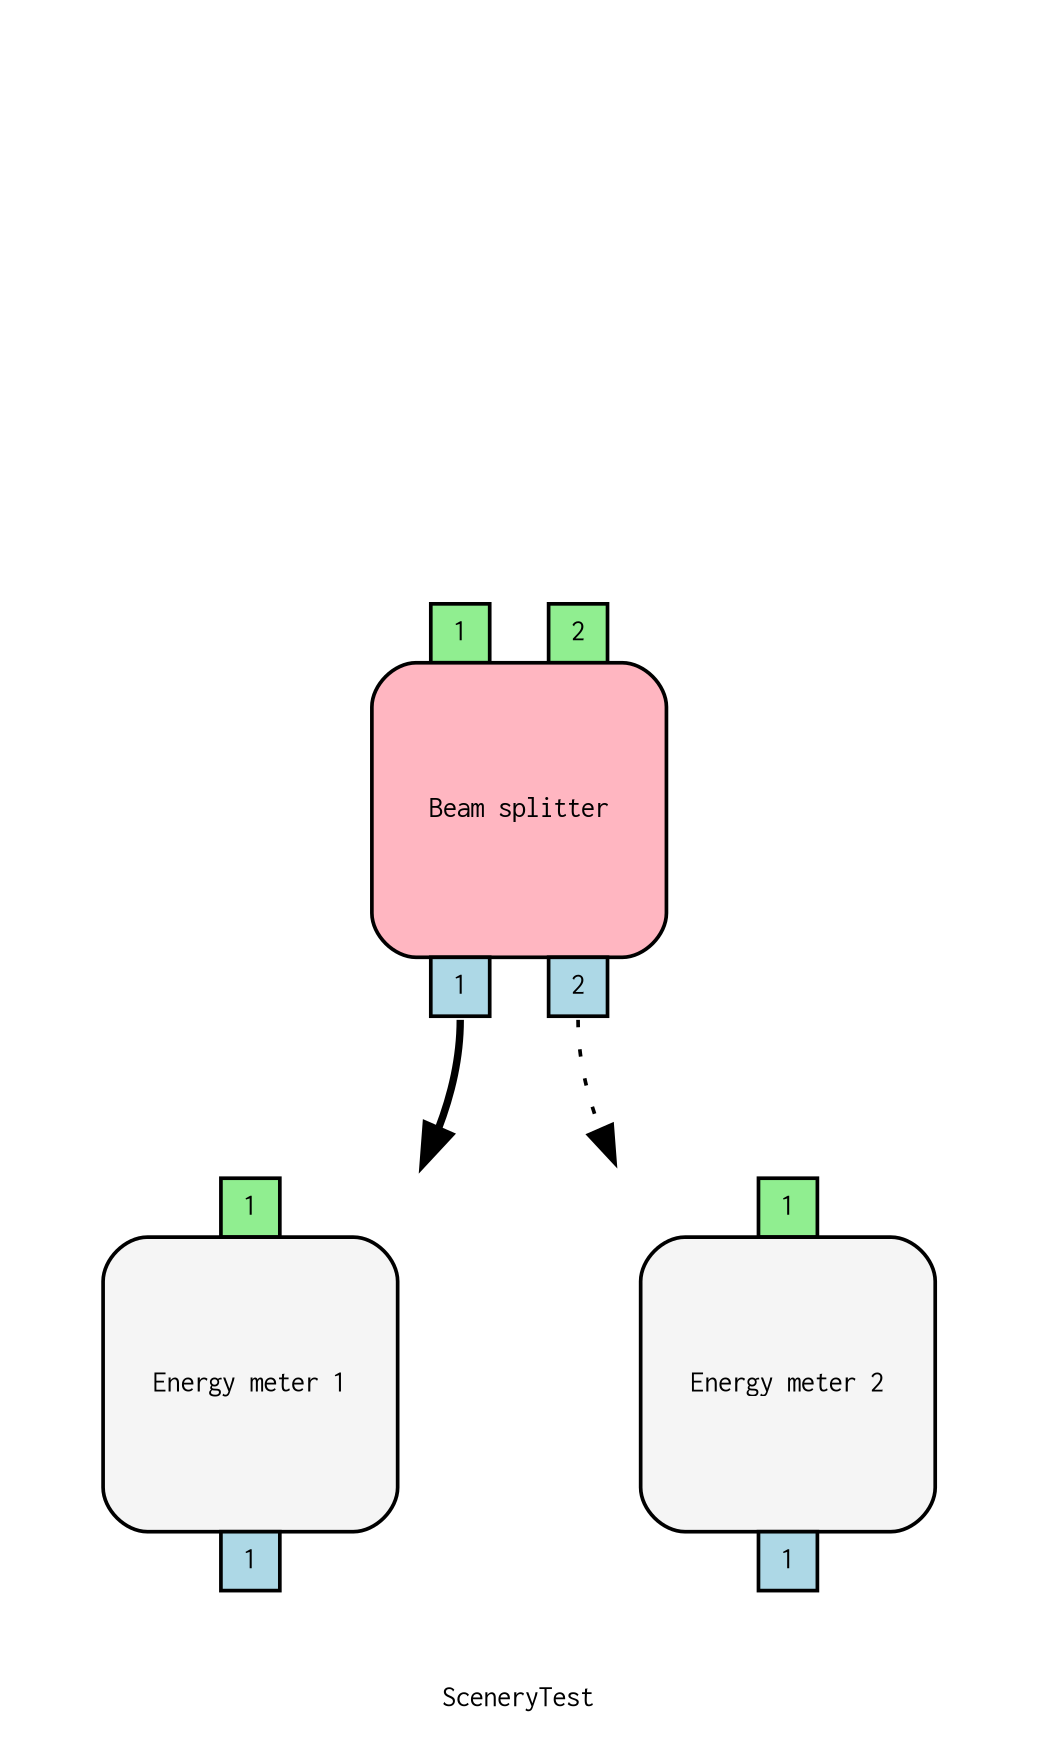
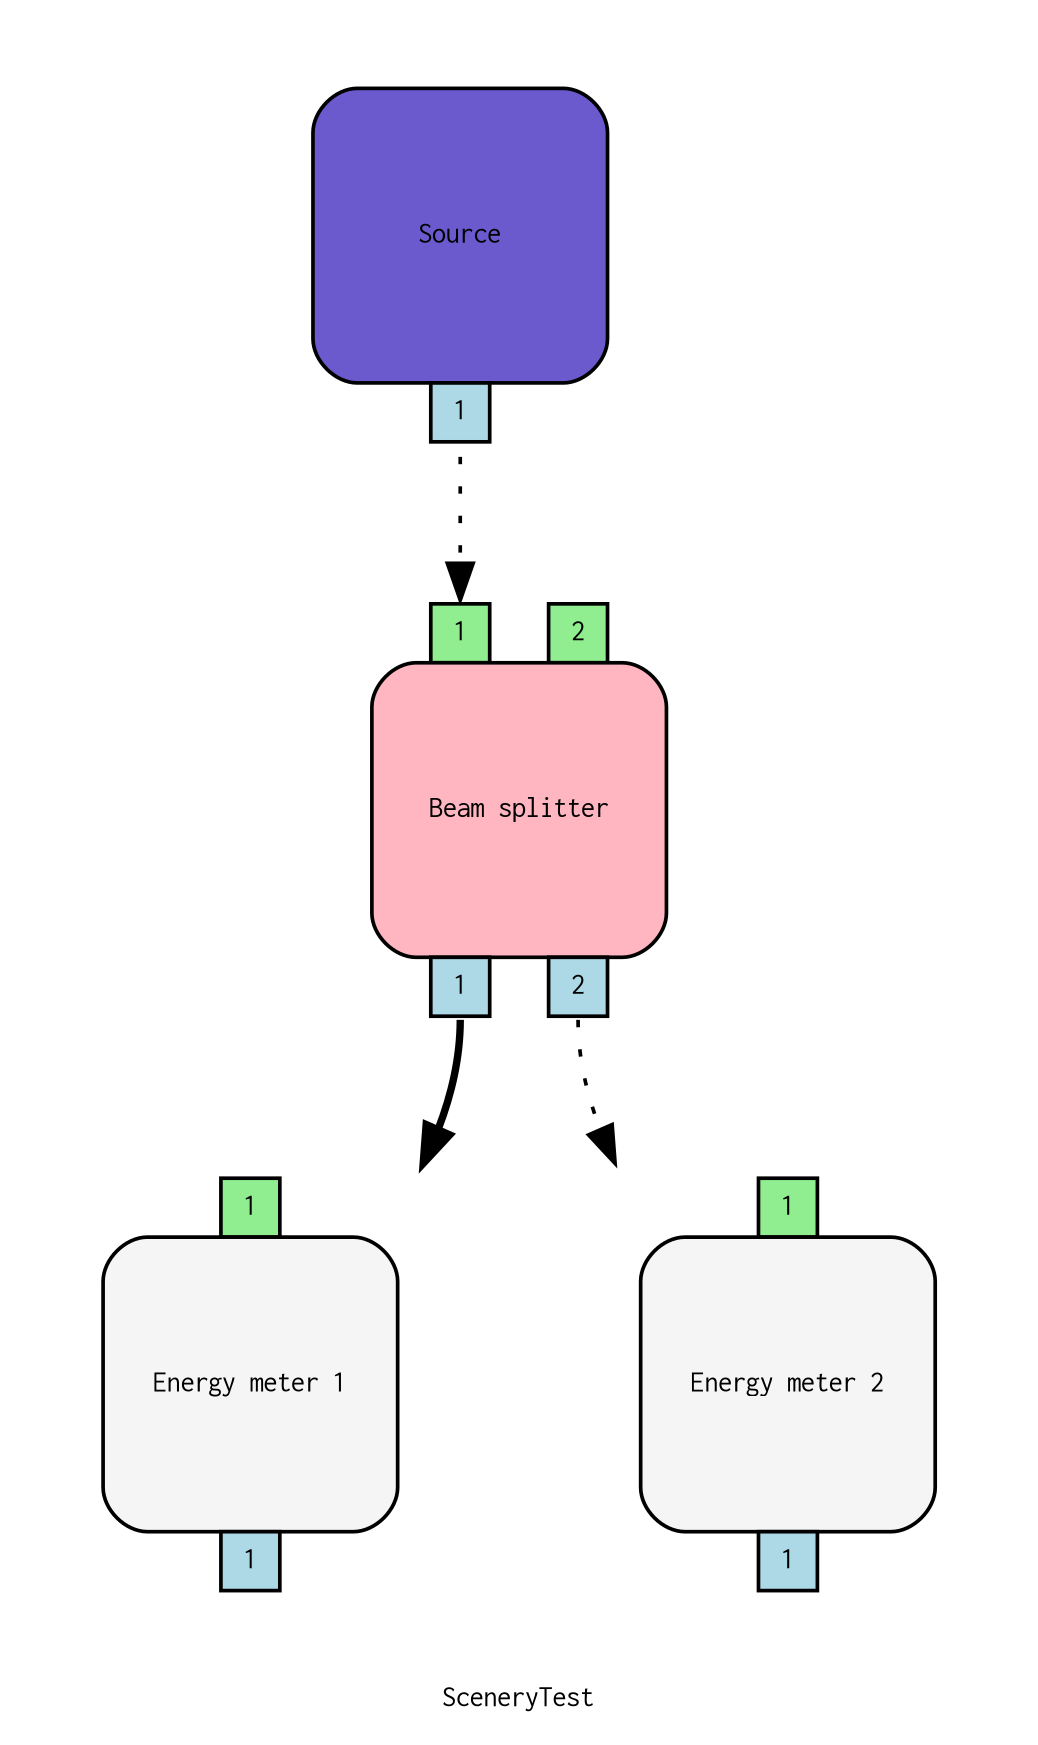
  digraph {
    compound=true
    fontname=Courier
    fontsize=8
    label=SceneryTest
    rankdir=TB
    node [fontname=Courier fontsize=8 shape=plaintext]
    edge [fontname=Courier headport=in1 style=dotted]
+   n1 [label=< 		<TABLE BORDER="0" CELLBORDER="0" CELLSPACING="0" CELLPADDING="0" ALIGN="CENTER"> 			<TR BORDER="0"> 				<TD FIXEDSIZE="TRUE" ALIGN="CENTER" WIDTH="16" HEIGHT="16"> </TD> 				<TD FIXEDSIZE="TRUE" ALIGN="CENTER" WIDTH="16" HEIGHT="16"> </TD> 				<TD FIXEDSIZE="TRUE" ALIGN="CENTER" WIDTH="16" HEIGHT="16"> </TD> 				<TD FIXEDSIZE="TRUE" ALIGN="CENTER" WIDTH="16" HEIGHT="16"> </TD> 				<TD FIXEDSIZE="TRUE" ALIGN="CENTER" WIDTH="16" HEIGHT="16"> </TD> 				<TD FIXEDSIZE="TRUE" ALIGN="CENTER" WIDTH="16" HEIGHT="16"> </TD> 				<TD FIXEDSIZE="TRUE" ALIGN="CENTER" WIDTH="16" HEIGHT="16"> </TD> 			</TR> 			<TR BORDER="0"> 				<TD FIXEDSIZE="TRUE" ALIGN="CENTER" WIDTH="16" HEIGHT="16"> </TD> 				<TD FIXEDSIZE="TRUE" ROWSPAN="5" COLSPAN="5" BGCOLOR="slateblue" WIDTH="80" HEIGHT="80" BORDER="1" ALIGN="CENTER" CELLPADDING="0" STYLE="ROUNDED">Source</TD> 				<TD FIXEDSIZE="TRUE" ALIGN="CENTER" WIDTH="16" HEIGHT="16"> </TD> 			</TR> 			<TR BORDER="0"> 				<TD FIXEDSIZE="TRUE" ALIGN="CENTER" WIDTH="16" HEIGHT="16"> </TD> 				<TD FIXEDSIZE="TRUE" ALIGN="CENTER" WIDTH="16" HEIGHT="16"> </TD> 			</TR> 			<TR BORDER="0"> 				<TD FIXEDSIZE="TRUE" ALIGN="CENTER" WIDTH="16" HEIGHT="16"> </TD> 				<TD FIXEDSIZE="TRUE" ALIGN="CENTER" WIDTH="16" HEIGHT="16"> </TD> 			</TR> 			<TR BORDER="0"> 				<TD FIXEDSIZE="TRUE" ALIGN="CENTER" WIDTH="16" HEIGHT="16"> </TD> 				<TD FIXEDSIZE="TRUE" ALIGN="CENTER" WIDTH="16" HEIGHT="16"> </TD> 			</TR> 			<TR BORDER="0"> 				<TD FIXEDSIZE="TRUE" ALIGN="CENTER" WIDTH="16" HEIGHT="16"> </TD> 				<TD FIXEDSIZE="TRUE" ALIGN="CENTER" WIDTH="16" HEIGHT="16"> </TD> 			</TR> 			<TR BORDER="0"> 				<TD FIXEDSIZE="TRUE" ALIGN="CENTER" WIDTH="16" HEIGHT="16"> </TD> 				<TD FIXEDSIZE="TRUE" ALIGN="CENTER" WIDTH="16" HEIGHT="16"> </TD> 				<TD FIXEDSIZE="TRUE" ALIGN="CENTER" WIDTH="16" HEIGHT="16"> </TD> 				<TD WIDTH="16" HEIGHT="16" FIXEDSIZE="TRUE" PORT="output_1" BORDER="1" BGCOLOR="lightblue" HREF="" TOOLTIP="Output port 1: out1">1</TD> 				<TD FIXEDSIZE="TRUE" ALIGN="CENTER" WIDTH="16" HEIGHT="16"> </TD> 				<TD FIXEDSIZE="TRUE" ALIGN="CENTER" WIDTH="16" HEIGHT="16"> </TD> 				<TD FIXEDSIZE="TRUE" ALIGN="CENTER" WIDTH="16" HEIGHT="16"> </TD> 			</TR> 			</TABLE> 		>]
    n2 [label=< 		<TABLE BORDER="0" CELLBORDER="0" CELLSPACING="0" CELLPADDING="0" ALIGN="CENTER"> 			<TR BORDER="0"> 				<TD FIXEDSIZE="TRUE" ALIGN="CENTER" WIDTH="16" HEIGHT="16"> </TD> 				<TD FIXEDSIZE="TRUE" ALIGN="CENTER" WIDTH="16" HEIGHT="16"> </TD> 				<TD WIDTH="16" HEIGHT="16" FIXEDSIZE="TRUE" PORT="input1" BORDER="1" BGCOLOR="lightgreen" HREF="" TOOLTIP="Input port 1: input1">1</TD> 				<TD FIXEDSIZE="TRUE" ALIGN="CENTER" WIDTH="16" HEIGHT="16"> </TD> 				<TD WIDTH="16" HEIGHT="16" FIXEDSIZE="TRUE" PORT="input2" BORDER="1" BGCOLOR="lightgreen" HREF="" TOOLTIP="Input port 2: input2">2</TD> 				<TD FIXEDSIZE="TRUE" ALIGN="CENTER" WIDTH="16" HEIGHT="16"> </TD> 				<TD FIXEDSIZE="TRUE" ALIGN="CENTER" WIDTH="16" HEIGHT="16"> </TD> 			</TR> 			<TR BORDER="0"> 				<TD FIXEDSIZE="TRUE" ALIGN="CENTER" WIDTH="16" HEIGHT="16"> </TD> 				<TD FIXEDSIZE="TRUE" ROWSPAN="5" COLSPAN="5" BGCOLOR="lightpink" WIDTH="80" HEIGHT="80" BORDER="1" ALIGN="CENTER" CELLPADDING="0" STYLE="ROUNDED">Beam splitter</TD> 				<TD FIXEDSIZE="TRUE" ALIGN="CENTER" WIDTH="16" HEIGHT="16"> </TD> 			</TR> 			<TR BORDER="0"> 				<TD FIXEDSIZE="TRUE" ALIGN="CENTER" WIDTH="16" HEIGHT="16"> </TD> 				<TD FIXEDSIZE="TRUE" ALIGN="CENTER" WIDTH="16" HEIGHT="16"> </TD> 			</TR> 			<TR BORDER="0"> 				<TD FIXEDSIZE="TRUE" ALIGN="CENTER" WIDTH="16" HEIGHT="16"> </TD> 				<TD FIXEDSIZE="TRUE" ALIGN="CENTER" WIDTH="16" HEIGHT="16"> </TD> 			</TR> 			<TR BORDER="0"> 				<TD FIXEDSIZE="TRUE" ALIGN="CENTER" WIDTH="16" HEIGHT="16"> </TD> 				<TD FIXEDSIZE="TRUE" ALIGN="CENTER" WIDTH="16" HEIGHT="16"> </TD> 			</TR> 			<TR BORDER="0"> 				<TD FIXEDSIZE="TRUE" ALIGN="CENTER" WIDTH="16" HEIGHT="16"> </TD> 				<TD FIXEDSIZE="TRUE" ALIGN="CENTER" WIDTH="16" HEIGHT="16"> </TD> 			</TR> 			<TR BORDER="0"> 				<TD FIXEDSIZE="TRUE" ALIGN="CENTER" WIDTH="16" HEIGHT="16"> </TD> 				<TD FIXEDSIZE="TRUE" ALIGN="CENTER" WIDTH="16" HEIGHT="16"> </TD> 				<TD WIDTH="16" HEIGHT="16" FIXEDSIZE="TRUE" PORT="out1_trans1_refl2" BORDER="1" BGCOLOR="lightblue" HREF="" TOOLTIP="Output port 1: out1_trans1_refl2">1</TD> 				<TD FIXEDSIZE="TRUE" ALIGN="CENTER" WIDTH="16" HEIGHT="16"> </TD> 				<TD WIDTH="16" HEIGHT="16" FIXEDSIZE="TRUE" PORT="out2_trans2_refl1" BORDER="1" BGCOLOR="lightblue" HREF="" TOOLTIP="Output port 2: out2_trans2_refl1">2</TD> 				<TD FIXEDSIZE="TRUE" ALIGN="CENTER" WIDTH="16" HEIGHT="16"> </TD> 				<TD FIXEDSIZE="TRUE" ALIGN="CENTER" WIDTH="16" HEIGHT="16"> </TD> 			</TR> 			</TABLE> 		>]
    n3 [label=< 		<TABLE BORDER="0" CELLBORDER="0" CELLSPACING="0" CELLPADDING="0" ALIGN="CENTER"> 			<TR BORDER="0"> 				<TD FIXEDSIZE="TRUE" ALIGN="CENTER" WIDTH="16" HEIGHT="16"> </TD> 				<TD FIXEDSIZE="TRUE" ALIGN="CENTER" WIDTH="16" HEIGHT="16"> </TD> 				<TD FIXEDSIZE="TRUE" ALIGN="CENTER" WIDTH="16" HEIGHT="16"> </TD> 				<TD WIDTH="16" HEIGHT="16" FIXEDSIZE="TRUE" PORT="input_1" BORDER="1" BGCOLOR="lightgreen" HREF="" TOOLTIP="Input port 1: in1">1</TD> 				<TD FIXEDSIZE="TRUE" ALIGN="CENTER" WIDTH="16" HEIGHT="16"> </TD> 				<TD FIXEDSIZE="TRUE" ALIGN="CENTER" WIDTH="16" HEIGHT="16"> </TD> 				<TD FIXEDSIZE="TRUE" ALIGN="CENTER" WIDTH="16" HEIGHT="16"> </TD> 			</TR> 			<TR BORDER="0"> 				<TD FIXEDSIZE="TRUE" ALIGN="CENTER" WIDTH="16" HEIGHT="16"> </TD> 				<TD FIXEDSIZE="TRUE" ROWSPAN="5" COLSPAN="5" BGCOLOR="whitesmoke" WIDTH="80" HEIGHT="80" BORDER="1" ALIGN="CENTER" CELLPADDING="0" STYLE="ROUNDED">Energy meter 1</TD> 				<TD FIXEDSIZE="TRUE" ALIGN="CENTER" WIDTH="16" HEIGHT="16"> </TD> 			</TR> 			<TR BORDER="0"> 				<TD FIXEDSIZE="TRUE" ALIGN="CENTER" WIDTH="16" HEIGHT="16"> </TD> 				<TD FIXEDSIZE="TRUE" ALIGN="CENTER" WIDTH="16" HEIGHT="16"> </TD> 			</TR> 			<TR BORDER="0"> 				<TD FIXEDSIZE="TRUE" ALIGN="CENTER" WIDTH="16" HEIGHT="16"> </TD> 				<TD FIXEDSIZE="TRUE" ALIGN="CENTER" WIDTH="16" HEIGHT="16"> </TD> 			</TR> 			<TR BORDER="0"> 				<TD FIXEDSIZE="TRUE" ALIGN="CENTER" WIDTH="16" HEIGHT="16"> </TD> 				<TD FIXEDSIZE="TRUE" ALIGN="CENTER" WIDTH="16" HEIGHT="16"> </TD> 			</TR> 			<TR BORDER="0"> 				<TD FIXEDSIZE="TRUE" ALIGN="CENTER" WIDTH="16" HEIGHT="16"> </TD> 				<TD FIXEDSIZE="TRUE" ALIGN="CENTER" WIDTH="16" HEIGHT="16"> </TD> 			</TR> 			<TR BORDER="0"> 				<TD FIXEDSIZE="TRUE" ALIGN="CENTER" WIDTH="16" HEIGHT="16"> </TD> 				<TD FIXEDSIZE="TRUE" ALIGN="CENTER" WIDTH="16" HEIGHT="16"> </TD> 				<TD FIXEDSIZE="TRUE" ALIGN="CENTER" WIDTH="16" HEIGHT="16"> </TD> 				<TD WIDTH="16" HEIGHT="16" FIXEDSIZE="TRUE" PORT="output_1" BORDER="1" BGCOLOR="lightblue" HREF="" TOOLTIP="Output port 1: out1">1</TD> 				<TD FIXEDSIZE="TRUE" ALIGN="CENTER" WIDTH="16" HEIGHT="16"> </TD> 				<TD FIXEDSIZE="TRUE" ALIGN="CENTER" WIDTH="16" HEIGHT="16"> </TD> 				<TD FIXEDSIZE="TRUE" ALIGN="CENTER" WIDTH="16" HEIGHT="16"> </TD> 			</TR> 			</TABLE> 		>]
    n4 [label=< 		<TABLE BORDER="0" CELLBORDER="0" CELLSPACING="0" CELLPADDING="0" ALIGN="CENTER"> 			<TR BORDER="0"> 				<TD FIXEDSIZE="TRUE" ALIGN="CENTER" WIDTH="16" HEIGHT="16"> </TD> 				<TD FIXEDSIZE="TRUE" ALIGN="CENTER" WIDTH="16" HEIGHT="16"> </TD> 				<TD FIXEDSIZE="TRUE" ALIGN="CENTER" WIDTH="16" HEIGHT="16"> </TD> 				<TD WIDTH="16" HEIGHT="16" FIXEDSIZE="TRUE" PORT="input_1" BORDER="1" BGCOLOR="lightgreen" HREF="" TOOLTIP="Input port 1: in1">1</TD> 				<TD FIXEDSIZE="TRUE" ALIGN="CENTER" WIDTH="16" HEIGHT="16"> </TD> 				<TD FIXEDSIZE="TRUE" ALIGN="CENTER" WIDTH="16" HEIGHT="16"> </TD> 				<TD FIXEDSIZE="TRUE" ALIGN="CENTER" WIDTH="16" HEIGHT="16"> </TD> 			</TR> 			<TR BORDER="0"> 				<TD FIXEDSIZE="TRUE" ALIGN="CENTER" WIDTH="16" HEIGHT="16"> </TD> 				<TD FIXEDSIZE="TRUE" ROWSPAN="5" COLSPAN="5" BGCOLOR="whitesmoke" WIDTH="80" HEIGHT="80" BORDER="1" ALIGN="CENTER" CELLPADDING="0" STYLE="ROUNDED">Energy meter 2</TD> 				<TD FIXEDSIZE="TRUE" ALIGN="CENTER" WIDTH="16" HEIGHT="16"> </TD> 			</TR> 			<TR BORDER="0"> 				<TD FIXEDSIZE="TRUE" ALIGN="CENTER" WIDTH="16" HEIGHT="16"> </TD> 				<TD FIXEDSIZE="TRUE" ALIGN="CENTER" WIDTH="16" HEIGHT="16"> </TD> 			</TR> 			<TR BORDER="0"> 				<TD FIXEDSIZE="TRUE" ALIGN="CENTER" WIDTH="16" HEIGHT="16"> </TD> 				<TD FIXEDSIZE="TRUE" ALIGN="CENTER" WIDTH="16" HEIGHT="16"> </TD> 			</TR> 			<TR BORDER="0"> 				<TD FIXEDSIZE="TRUE" ALIGN="CENTER" WIDTH="16" HEIGHT="16"> </TD> 				<TD FIXEDSIZE="TRUE" ALIGN="CENTER" WIDTH="16" HEIGHT="16"> </TD> 			</TR> 			<TR BORDER="0"> 				<TD FIXEDSIZE="TRUE" ALIGN="CENTER" WIDTH="16" HEIGHT="16"> </TD> 				<TD FIXEDSIZE="TRUE" ALIGN="CENTER" WIDTH="16" HEIGHT="16"> </TD> 			</TR> 			<TR BORDER="0"> 				<TD FIXEDSIZE="TRUE" ALIGN="CENTER" WIDTH="16" HEIGHT="16"> </TD> 				<TD FIXEDSIZE="TRUE" ALIGN="CENTER" WIDTH="16" HEIGHT="16"> </TD> 				<TD FIXEDSIZE="TRUE" ALIGN="CENTER" WIDTH="16" HEIGHT="16"> </TD> 				<TD WIDTH="16" HEIGHT="16" FIXEDSIZE="TRUE" PORT="output_1" BORDER="1" BGCOLOR="lightblue" HREF="" TOOLTIP="Output port 1: out1">1</TD> 				<TD FIXEDSIZE="TRUE" ALIGN="CENTER" WIDTH="16" HEIGHT="16"> </TD> 				<TD FIXEDSIZE="TRUE" ALIGN="CENTER" WIDTH="16" HEIGHT="16"> </TD> 				<TD FIXEDSIZE="TRUE" ALIGN="CENTER" WIDTH="16" HEIGHT="16"> </TD> 			</TR> 			</TABLE> 		>]
+   n1 -> n2 [headport=input1 tailport=out1]
    n2 -> n3 [tailport=out1_trans1_refl2 style=bold]
    n2 -> n4 [tailport=out2_trans2_refl1]
  }
